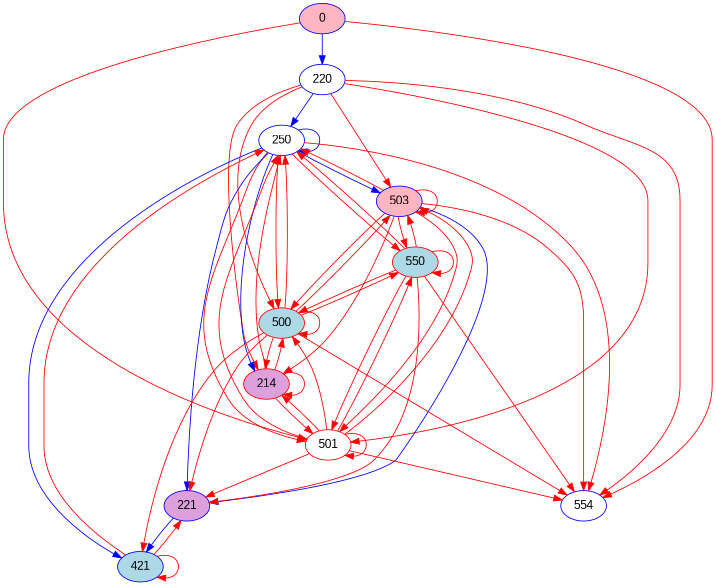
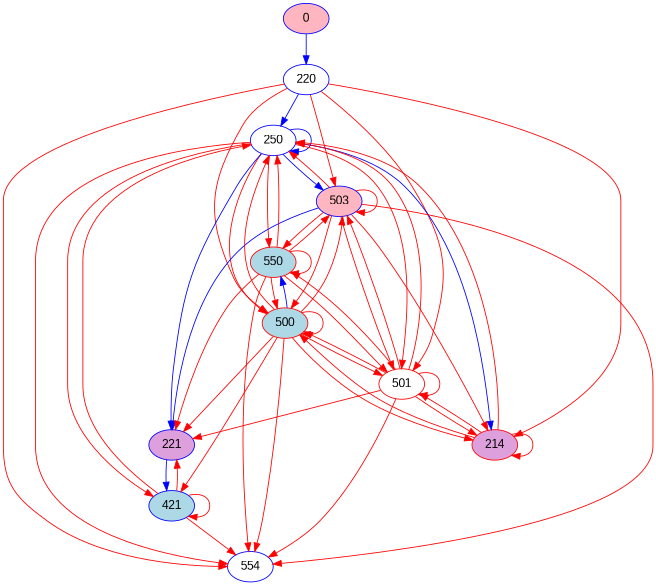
  digraph {
    fontname="Liberation Sans"
    node [color=blue fillcolor=white fontname="Liberation Sans" style=filled]
    edge [color=red fontname="Liberation Sans"]
    0 [fillcolor=lightpink]
    220
    554
    250
    503 [fillcolor=lightpink]
    501 [color=red]
    500 [color=red fillcolor=lightblue]
    214 [color=red fillcolor=plum]
    221 [fillcolor=plum]
    421 [fillcolor=lightblue]
    550 [color=red fillcolor=lightblue]
    0 -> 220 [color=blue]
-   0 -> 554
+   421 -> 554
    220 -> 554
    220 -> 250 [color=blue]
    220 -> 503
    220 -> 501
    220 -> 500
    220 -> 214
    250 -> 554
    250 -> 250 [color=blue]
    250 -> 503 [color=blue]
    250 -> 501
    250 -> 500
    250 -> 214 [color=blue]
    250 -> 221 [color=blue]
-   250 -> 421 [color=blue]
+   250 -> 421
    250 -> 550
    503 -> 554
    503 -> 250
    503 -> 503
    503 -> 501
    503 -> 500
    503 -> 214
    503 -> 221 [color=blue]
    503 -> 550
    501 -> 554
    501 -> 250
    501 -> 503
    501 -> 501
    501 -> 500
    501 -> 214
    501 -> 221
    501 -> 550
    500 -> 554
    500 -> 250
    500 -> 503
-   0 -> 501
+   500 -> 501
    500 -> 500
    500 -> 214
    500 -> 221
    500 -> 421
-   500 -> 550
+   500 -> 550 [color=blue]
    214 -> 250
    214 -> 501
    214 -> 500
    214 -> 214
    221 -> 421 [color=blue]
    421 -> 250
    421 -> 221
    421 -> 421
    550 -> 554
    550 -> 250
    550 -> 503
    550 -> 501
    550 -> 500
    550 -> 221
    550 -> 550
  }
